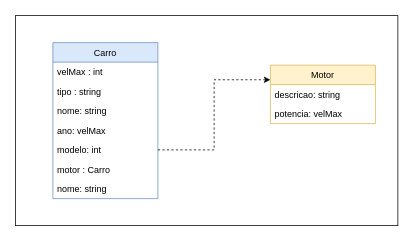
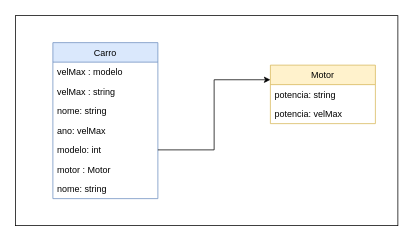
  <mxCell id="0" />
  <mxCell id="1" parent="0" />
  <mxCell id="2" value="" style="rounded=0;whiteSpace=wrap;html=1;" vertex="1" parent="1"><mxGeometry x="20" y="20" width="510" height="280" as="geometry" /></mxCell>
  <mxCell id="3" value="Motor" style="swimlane;fontStyle=0;childLayout=stackLayout;horizontal=1;startSize=26;fillColor=#fff2cc;horizontalStack=0;resizeParent=1;resizeParentMax=0;resizeLast=0;collapsible=1;marginBottom=0;strokeColor=#d6b656;" vertex="1" parent="1"><mxGeometry x="360" y="86" width="140" height="78" as="geometry" /></mxCell>
- <mxCell id="4" value="descricao: string" style="text;strokeColor=none;fillColor=none;align=left;verticalAlign=top;spacingLeft=4;spacingRight=4;overflow=hidden;rotatable=0;points=[[0,0.5],[1,0.5]];portConstraint=eastwest;" vertex="1" parent="3"><mxGeometry y="26" width="140" height="26" as="geometry" /></mxCell>
+ <mxCell id="4" value="potencia: string" style="text;strokeColor=none;fillColor=none;align=left;verticalAlign=top;spacingLeft=4;spacingRight=4;overflow=hidden;rotatable=0;points=[[0,0.5],[1,0.5]];portConstraint=eastwest;" vertex="1" parent="3"><mxGeometry y="26" width="140" height="26" as="geometry" /></mxCell>
  <mxCell id="5" value="potencia: velMax" style="text;strokeColor=none;fillColor=none;align=left;verticalAlign=top;spacingLeft=4;spacingRight=4;overflow=hidden;rotatable=0;points=[[0,0.5],[1,0.5]];portConstraint=eastwest;" vertex="1" parent="3"><mxGeometry y="52" width="140" height="26" as="geometry" /></mxCell>
  <mxCell id="6" value="Carro" style="swimlane;fontStyle=0;childLayout=stackLayout;horizontal=1;startSize=26;fillColor=#dae8fc;horizontalStack=0;resizeParent=1;resizeParentMax=0;resizeLast=0;collapsible=1;marginBottom=0;strokeColor=#6c8ebf;" vertex="1" parent="1"><mxGeometry x="70" y="56" width="140" height="208" as="geometry" /></mxCell>
- <mxCell id="7" value="velMax : int" style="text;strokeColor=none;fillColor=none;align=left;verticalAlign=top;spacingLeft=4;spacingRight=4;overflow=hidden;rotatable=0;points=[[0,0.5],[1,0.5]];portConstraint=eastwest;" vertex="1" parent="6"><mxGeometry y="26" width="140" height="26" as="geometry" /></mxCell>
- <mxCell id="8" value="tipo : string" style="text;strokeColor=none;fillColor=none;align=left;verticalAlign=top;spacingLeft=4;spacingRight=4;overflow=hidden;rotatable=0;points=[[0,0.5],[1,0.5]];portConstraint=eastwest;" vertex="1" parent="6"><mxGeometry y="52" width="140" height="26" as="geometry" /></mxCell>
+ <mxCell id="7" value="velMax : modelo" style="text;strokeColor=none;fillColor=none;align=left;verticalAlign=top;spacingLeft=4;spacingRight=4;overflow=hidden;rotatable=0;points=[[0,0.5],[1,0.5]];portConstraint=eastwest;" vertex="1" parent="6"><mxGeometry y="26" width="140" height="26" as="geometry" /></mxCell>
+ <mxCell id="8" value="velMax : string" style="text;strokeColor=none;fillColor=none;align=left;verticalAlign=top;spacingLeft=4;spacingRight=4;overflow=hidden;rotatable=0;points=[[0,0.5],[1,0.5]];portConstraint=eastwest;" vertex="1" parent="6"><mxGeometry y="52" width="140" height="26" as="geometry" /></mxCell>
  <mxCell id="9" value="nome: string" style="text;strokeColor=none;fillColor=none;align=left;verticalAlign=top;spacingLeft=4;spacingRight=4;overflow=hidden;rotatable=0;points=[[0,0.5],[1,0.5]];portConstraint=eastwest;" vertex="1" parent="6"><mxGeometry y="78" width="140" height="26" as="geometry" /></mxCell>
  <mxCell id="10" value="ano: velMax" style="text;strokeColor=none;fillColor=none;align=left;verticalAlign=top;spacingLeft=4;spacingRight=4;overflow=hidden;rotatable=0;points=[[0,0.5],[1,0.5]];portConstraint=eastwest;" vertex="1" parent="6"><mxGeometry y="104" width="140" height="26" as="geometry" /></mxCell>
  <mxCell id="11" value="modelo: int" style="text;strokeColor=none;fillColor=none;align=left;verticalAlign=top;spacingLeft=4;spacingRight=4;overflow=hidden;rotatable=0;points=[[0,0.5],[1,0.5]];portConstraint=eastwest;" vertex="1" parent="6"><mxGeometry y="130" width="140" height="26" as="geometry" /></mxCell>
- <mxCell id="12" value="motor : Carro" style="text;strokeColor=none;fillColor=none;align=left;verticalAlign=top;spacingLeft=4;spacingRight=4;overflow=hidden;rotatable=0;points=[[0,0.5],[1,0.5]];portConstraint=eastwest;" vertex="1" parent="6"><mxGeometry y="156" width="140" height="26" as="geometry" /></mxCell>
+ <mxCell id="12" value="motor : Motor" style="text;strokeColor=none;fillColor=none;align=left;verticalAlign=top;spacingLeft=4;spacingRight=4;overflow=hidden;rotatable=0;points=[[0,0.5],[1,0.5]];portConstraint=eastwest;" vertex="1" parent="6"><mxGeometry y="156" width="140" height="26" as="geometry" /></mxCell>
  <mxCell id="13" value="nome: string" style="text;strokeColor=none;fillColor=none;align=left;verticalAlign=top;spacingLeft=4;spacingRight=4;overflow=hidden;rotatable=0;points=[[0,0.5],[1,0.5]];portConstraint=eastwest;" vertex="1" parent="6"><mxGeometry y="182" width="140" height="26" as="geometry" /></mxCell>
- <mxCell id="14" style="edgeStyle=orthogonalEdgeStyle;rounded=0;orthogonalLoop=1;jettySize=auto;html=1;entryX=0;entryY=0.25;entryDx=0;entryDy=0;dashed=1;" edge="1" parent="1" source="11" target="3"><mxGeometry relative="1" as="geometry" /></mxCell>
+ <mxCell id="14" style="edgeStyle=orthogonalEdgeStyle;rounded=0;orthogonalLoop=1;jettySize=auto;html=1;entryX=0;entryY=0.25;entryDx=0;entryDy=0;" edge="1" parent="1" source="11" target="3"><mxGeometry relative="1" as="geometry" /></mxCell>
